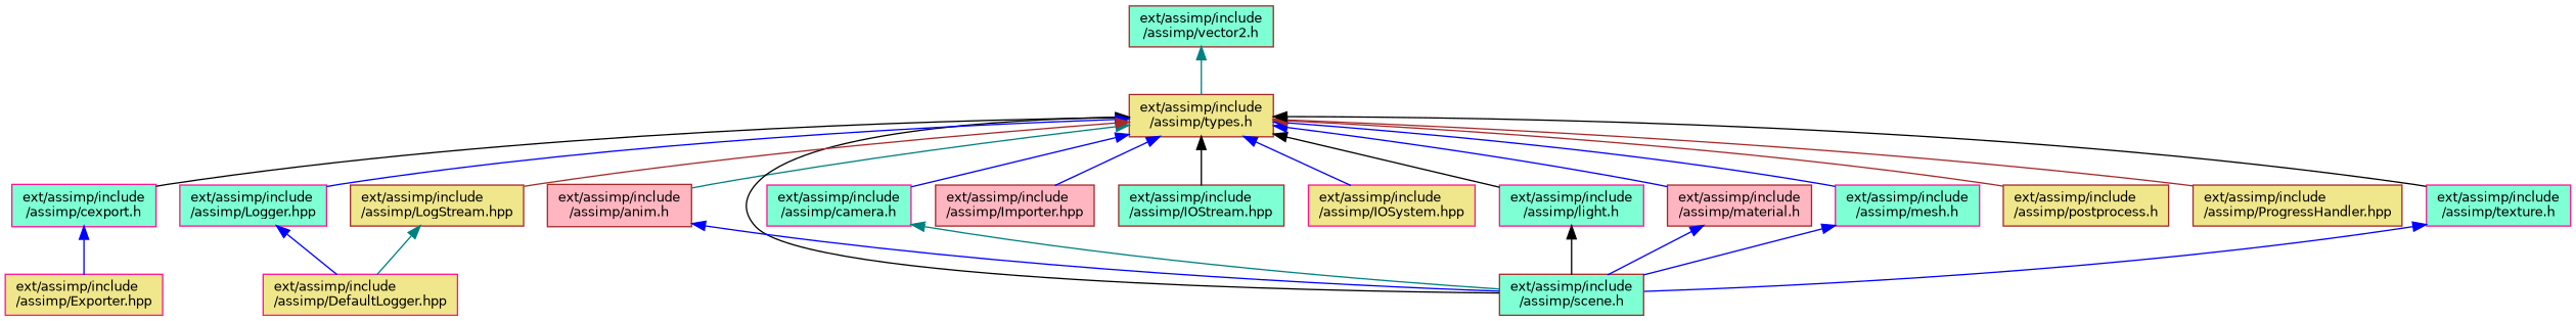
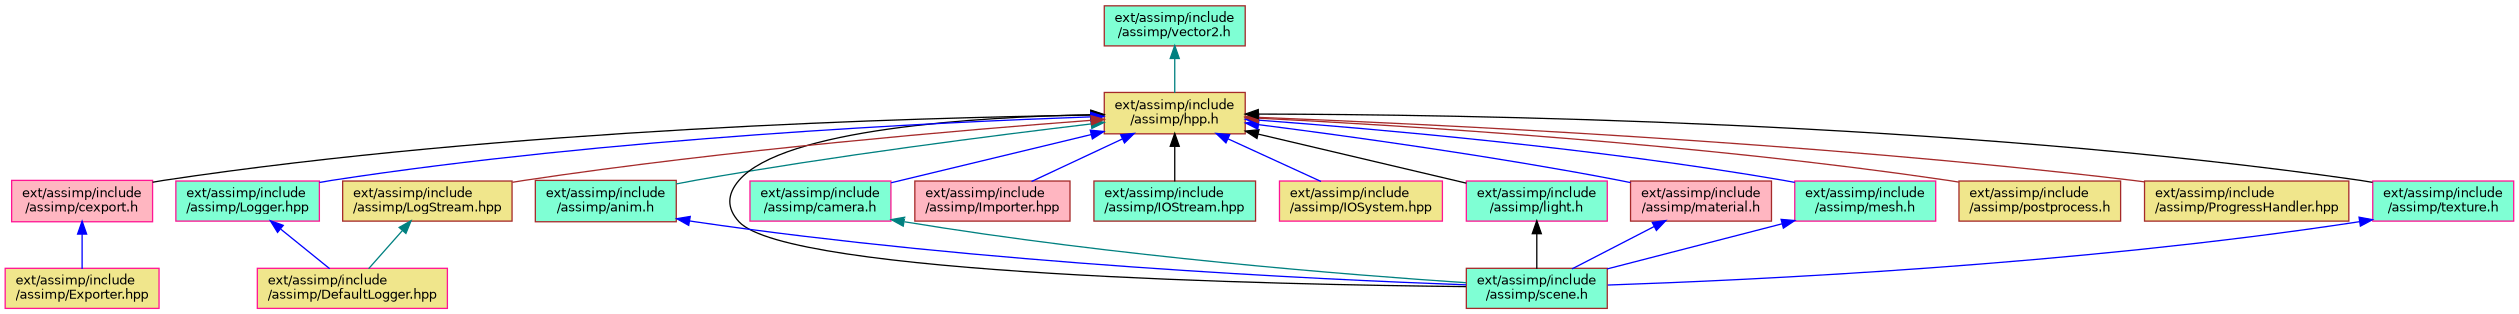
  digraph {
    node [color=brown fillcolor=aquamarine fontname=Helvetica fontsize=10 shape=record style=filled]
    edge [color=blue dir=back fontname=Helvetica fontsize=10 labelfontname=Helvetica labelfontsize=10 style=solid]
    n1 [fontcolor=black height=0.2 label="ext/assimp/include\l/assimp/vector2.h" width=0.4]
-   n2 [fillcolor=khaki height=0.2 label="ext/assimp/include\l/assimp/types.h" width=0.4]
-   n3 [fillcolor=lightpink height=0.2 label="ext/assimp/include\l/assimp/anim.h" width=0.4]
+   n2 [fillcolor=khaki height=0.2 label="ext/assimp/include\l/assimp/hpp.h" width=0.4]
+   n3 [height=0.2 label="ext/assimp/include\l/assimp/anim.h" width=0.4]
    n4 [height=0.2 label="ext/assimp/include\l/assimp/scene.h" width=0.4]
    n5 [color=deeppink height=0.2 label="ext/assimp/include\l/assimp/camera.h" width=0.4]
-   n6 [color=deeppink height=0.2 label="ext/assimp/include\l/assimp/cexport.h" width=0.4]
+   n6 [color=deeppink fillcolor=lightpink height=0.2 label="ext/assimp/include\l/assimp/cexport.h" width=0.4]
    n7 [color=deeppink height=0.2 label="ext/assimp/include\l/assimp/Logger.hpp" width=0.4]
    n8 [fillcolor=khaki height=0.2 label="ext/assimp/include\l/assimp/LogStream.hpp" width=0.4]
    n9 [fillcolor=lightpink height=0.2 label="ext/assimp/include\l/assimp/Importer.hpp" width=0.4]
    n10 [height=0.2 label="ext/assimp/include\l/assimp/IOStream.hpp" width=0.4]
    n11 [color=deeppink fillcolor=khaki height=0.2 label="ext/assimp/include\l/assimp/IOSystem.hpp" width=0.4]
    n12 [color=deeppink height=0.2 label="ext/assimp/include\l/assimp/light.h" width=0.4]
    n13 [fillcolor=lightpink height=0.2 label="ext/assimp/include\l/assimp/material.h" width=0.4]
    n14 [color=deeppink height=0.2 label="ext/assimp/include\l/assimp/mesh.h" width=0.4]
    n15 [fillcolor=khaki height=0.2 label="ext/assimp/include\l/assimp/postprocess.h" width=0.4]
    n16 [fillcolor=khaki height=0.2 label="ext/assimp/include\l/assimp/ProgressHandler.hpp" width=0.4]
    n17 [color=deeppink height=0.2 label="ext/assimp/include\l/assimp/texture.h" width=0.4]
    n18 [color=deeppink fillcolor=khaki height=0.2 label="ext/assimp/include\l/assimp/Exporter.hpp" width=0.4]
    n19 [color=deeppink fillcolor=khaki height=0.2 label="ext/assimp/include\l/assimp/DefaultLogger.hpp" width=0.4]
    n1 -> n2 [color=teal]
    n2 -> n3 [color=teal]
    n2 -> n4 [color=black]
    n2 -> n5
    n2 -> n6 [color=black]
    n2 -> n7
    n2 -> n8 [color=brown]
    n2 -> n9
    n2 -> n10 [color=black]
    n2 -> n11
    n2 -> n12 [color=black]
    n2 -> n13
    n2 -> n14
    n2 -> n15 [color=brown]
    n2 -> n16 [color=brown]
    n2 -> n17 [color=black]
    n3 -> n4
    n5 -> n4 [color=teal]
    n6 -> n18
    n7 -> n19
    n8 -> n19 [color=teal]
    n12 -> n4 [color=black]
    n13 -> n4
    n14 -> n4
    n17 -> n4
  }
